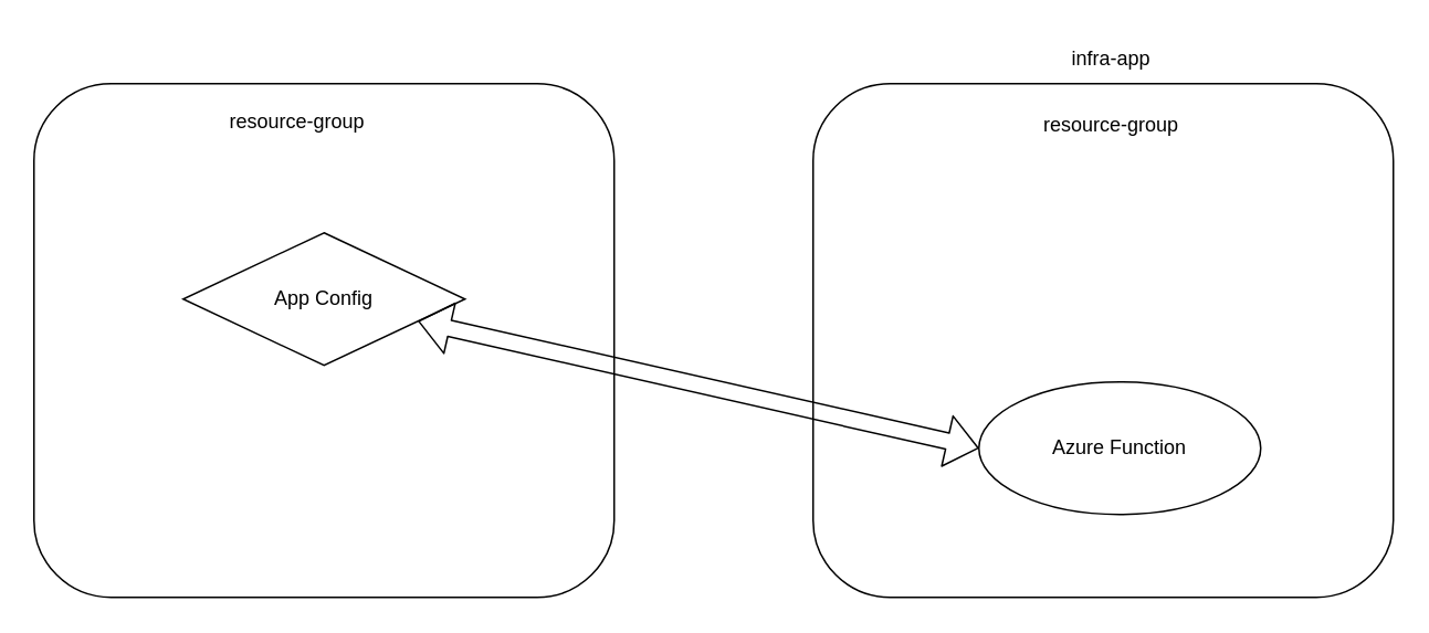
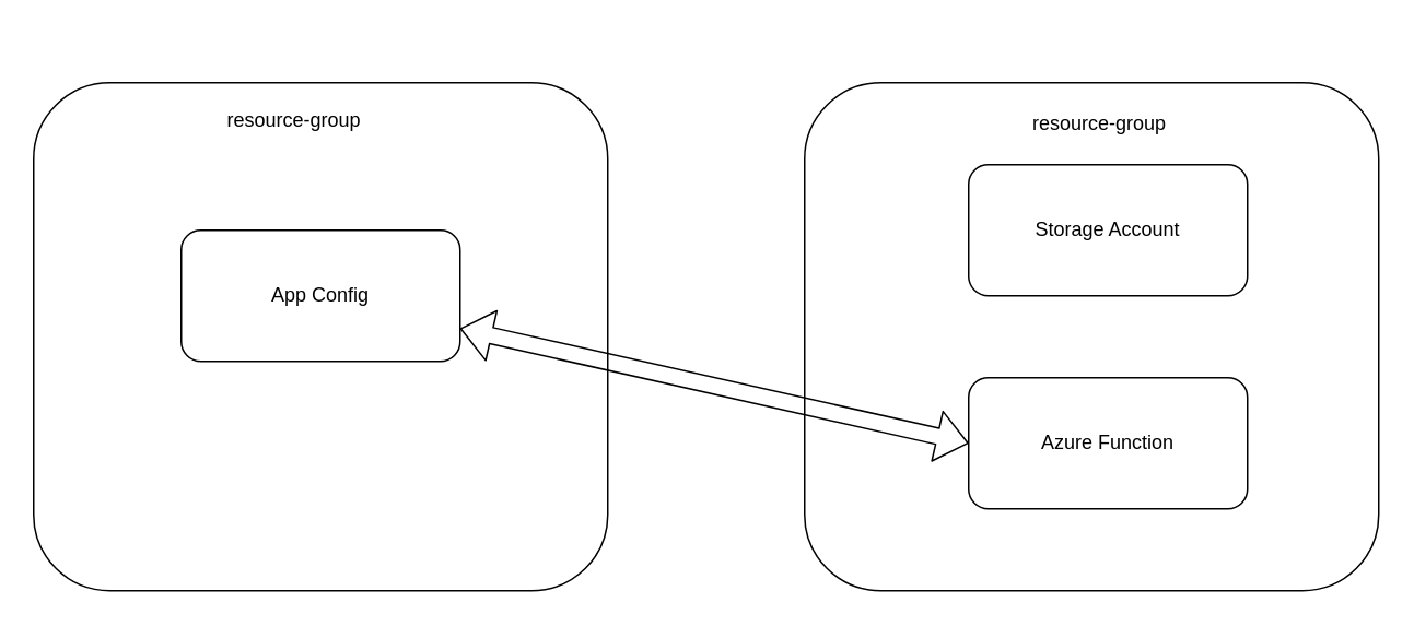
  <mxCell id="0" />
  <mxCell id="1" parent="0" />
  <mxCell id="2" value="" style="rounded=1;whiteSpace=wrap;html=1;" vertex="1" parent="1"><mxGeometry x="20" y="50" width="350" height="310" as="geometry" /></mxCell>
  <mxCell id="3" value="" style="rounded=1;whiteSpace=wrap;html=1;" vertex="1" parent="1"><mxGeometry x="490" y="50" width="350" height="310" as="geometry" /></mxCell>
- <mxCell id="4" value="infra-app" style="text;html=1;strokeColor=none;fillColor=none;align=center;verticalAlign=middle;whiteSpace=wrap;rounded=0;" vertex="1" parent="1"><mxGeometry x="630" y="20" width="80" height="30" as="geometry" /></mxCell>
  <mxCell id="5" value="resource-group" style="text;html=1;strokeColor=none;fillColor=none;align=center;verticalAlign=middle;whiteSpace=wrap;rounded=0;" vertex="1" parent="1"><mxGeometry x="620" y="60" width="100" height="30" as="geometry" /></mxCell>
- <mxCell id="6" value="App Config" style="rhombus;whiteSpace=wrap;html=1;" vertex="1" parent="1"><mxGeometry x="110" y="140" width="170" height="80" as="geometry" /></mxCell>
+ <mxCell id="6" value="App Config" style="rounded=1;whiteSpace=wrap;html=1;" vertex="1" parent="1"><mxGeometry x="110" y="140" width="170" height="80" as="geometry" /></mxCell>
  <mxCell id="7" value="resource-group" style="text;html=1;strokeColor=none;fillColor=none;align=center;verticalAlign=middle;whiteSpace=wrap;rounded=0;" vertex="1" parent="1"><mxGeometry x="129" y="58" width="100" height="30" as="geometry" /></mxCell>
- <mxCell id="9" value="Azure Function" style="ellipse;whiteSpace=wrap;html=1;" vertex="1" parent="1"><mxGeometry x="590" y="230" width="170" height="80" as="geometry" /></mxCell>
+ <mxCell id="8" value="Storage Account" style="rounded=1;whiteSpace=wrap;html=1;" vertex="1" parent="1"><mxGeometry x="590" y="100" width="170" height="80" as="geometry" /></mxCell>
+ <mxCell id="9" value="Azure Function" style="rounded=1;whiteSpace=wrap;html=1;" vertex="1" parent="1"><mxGeometry x="590" y="230" width="170" height="80" as="geometry" /></mxCell>
  <mxCell id="10" value="" style="shape=flexArrow;endArrow=classic;startArrow=classic;html=1;exitX=1;exitY=0.75;exitDx=0;exitDy=0;entryX=0;entryY=0.5;entryDx=0;entryDy=0;" edge="1" parent="1" source="6" target="9"><mxGeometry width="100" height="100" relative="1" as="geometry"><mxPoint x="400" y="310" as="sourcePoint" /><mxPoint x="500" y="210" as="targetPoint" /></mxGeometry></mxCell>
